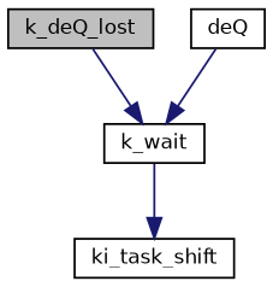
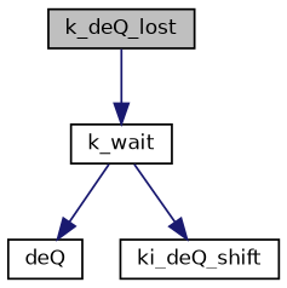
  digraph {
    rankdir=TB
    node [color=black fillcolor=white fontname=Helvetica fontsize=10 shape=record style=filled]
    edge [color=midnightblue fontname=Helvetica fontsize=10 labelfontname=Helvetica labelfontsize=10 style=solid]
    n1 [fillcolor=grey75 fontcolor=black height=0.2 label=k_deQ_lost width=0.4]
    n2 [height=0.2 label=k_wait width=0.4]
    n3 [height=0.2 label=deQ width=0.4]
-   n4 [height=0.2 label=ki_task_shift width=0.4]
+   n4 [height=0.2 label=ki_deQ_shift width=0.4]
    n1 -> n2
-   n3 -> n2
+   n2 -> n3
    n2 -> n4
  }
